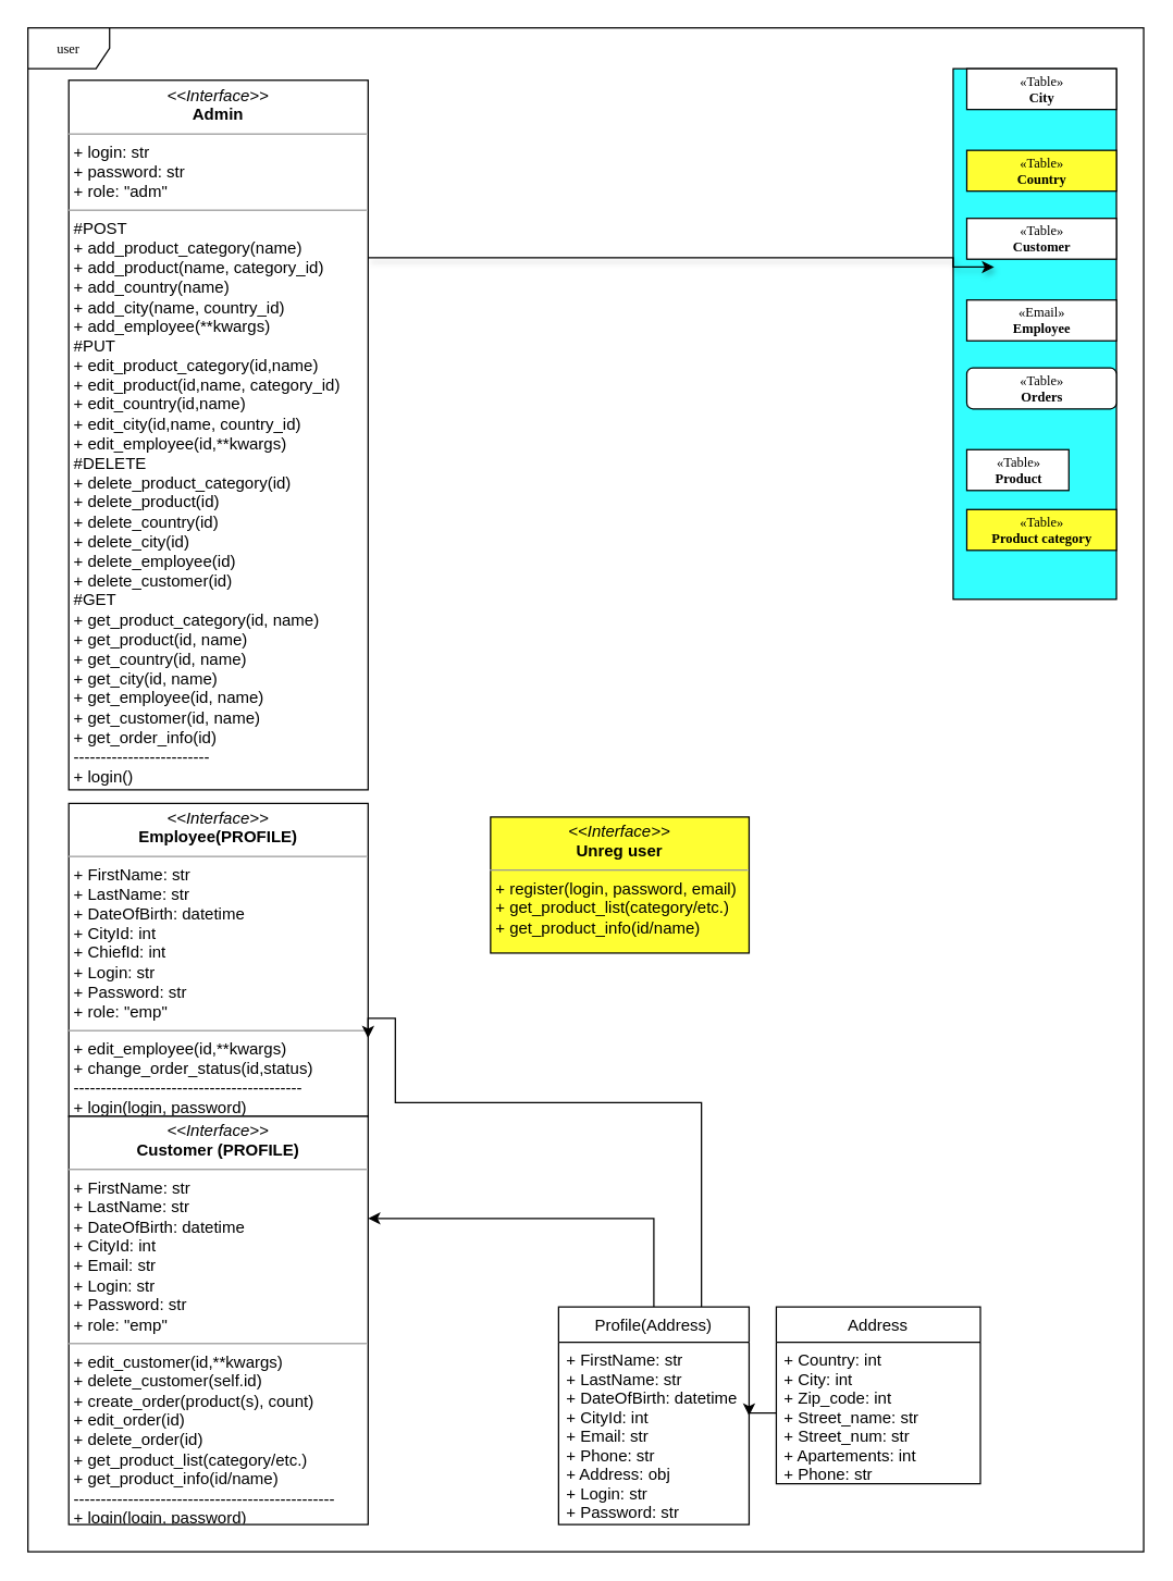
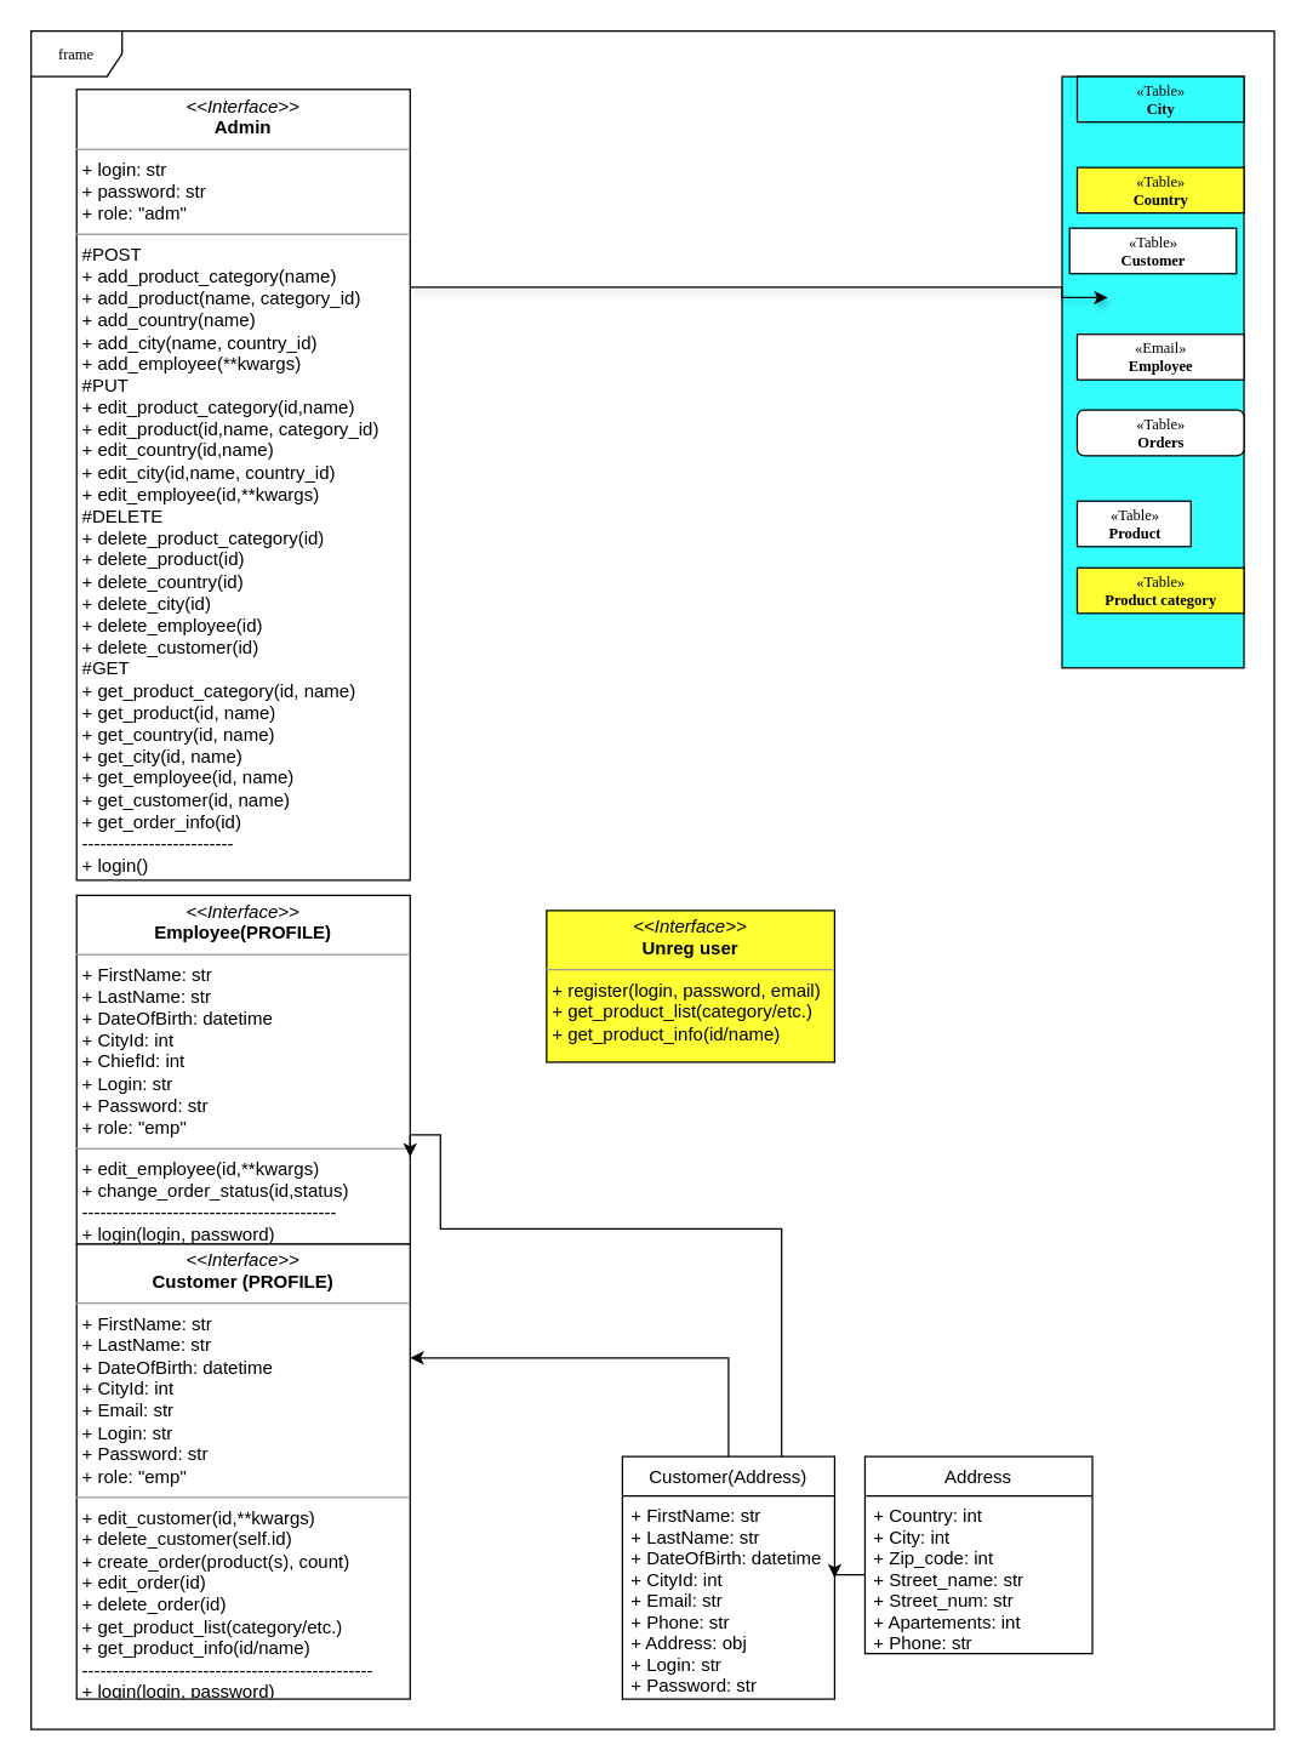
  <mxCell id="0" />
  <mxCell id="1" parent="0" />
  <mxCell id="2" value="" style="rounded=0;whiteSpace=wrap;html=1;fillColor=#33FFFF;" vertex="1" parent="1"><mxGeometry x="700" width="120" height="390" as="geometry" y="50" /></mxCell>
- <mxCell id="3" value="user" style="shape=umlFrame;whiteSpace=wrap;html=1;rounded=0;shadow=0;comic=0;labelBackgroundColor=none;strokeWidth=1;fontFamily=Verdana;fontSize=10;align=center;" parent="1" vertex="1"><mxGeometry x="20" y="20" width="820" height="1120" as="geometry" /></mxCell>
+ <mxCell id="3" value="frame" style="shape=umlFrame;whiteSpace=wrap;html=1;rounded=0;shadow=0;comic=0;labelBackgroundColor=none;strokeWidth=1;fontFamily=Verdana;fontSize=10;align=center;" parent="1" vertex="1"><mxGeometry x="20" y="20" width="820" height="1120" as="geometry" /></mxCell>
  <mxCell id="4" value="&lt;p style=&quot;margin: 0px ; margin-top: 4px ; text-align: center&quot;&gt;&lt;i&gt;&amp;lt;&amp;lt;Interface&amp;gt;&amp;gt;&lt;/i&gt;&lt;br&gt;&lt;b&gt;Unreg user&lt;/b&gt;&lt;/p&gt;&lt;hr size=&quot;1&quot;&gt;&lt;p style=&quot;margin: 0px ; margin-left: 4px&quot;&gt;+ register(login, password, email)&lt;/p&gt;&lt;p style=&quot;margin: 0px ; margin-left: 4px&quot;&gt;+ get_product_list(category/etc.)&lt;/p&gt;&lt;p style=&quot;margin: 0px ; margin-left: 4px&quot;&gt;+ get_product_info(id/name)&lt;/p&gt;" style="verticalAlign=top;align=left;overflow=fill;fontSize=12;fontFamily=Helvetica;html=1;rounded=0;shadow=0;comic=0;labelBackgroundColor=none;strokeWidth=1;fillColor=#FFFF33;" parent="1" vertex="1"><mxGeometry x="360" y="600" width="190" height="100" as="geometry" /></mxCell>
- <mxCell id="5" value="«Table»&lt;br&gt;&lt;b&gt;City&lt;/b&gt;" style="html=1;rounded=0;shadow=0;comic=0;labelBackgroundColor=none;strokeWidth=1;fontFamily=Verdana;fontSize=10;align=center;" parent="1" vertex="1"><mxGeometry x="710" width="110" height="30" as="geometry" y="50" /></mxCell>
+ <mxCell id="5" value="«Table»&lt;br&gt;&lt;b&gt;City&lt;/b&gt;" style="html=1;rounded=0;shadow=0;comic=0;labelBackgroundColor=none;strokeWidth=1;fontFamily=Verdana;fontSize=10;align=center;fillColor=#33ffff;" parent="1" vertex="1"><mxGeometry x="710" width="110" height="30" as="geometry" y="50" /></mxCell>
  <mxCell id="6" style="edgeStyle=orthogonalEdgeStyle;rounded=0;orthogonalLoop=1;jettySize=auto;html=1;exitX=1;exitY=0.25;exitDx=0;exitDy=0;entryX=0.866;entryY=0.157;entryDx=0;entryDy=0;entryPerimeter=0;shadow=1;" edge="1" parent="1" source="7" target="3"><mxGeometry relative="1" as="geometry"><Array as="points"><mxPoint x="700" y="189" /></Array></mxGeometry></mxCell>
  <mxCell id="7" value="&lt;p style=&quot;margin: 0px ; margin-top: 4px ; text-align: center&quot;&gt;&lt;i&gt;&amp;lt;&amp;lt;Interface&amp;gt;&amp;gt;&lt;/i&gt;&lt;br&gt;&lt;b&gt;Admin&lt;/b&gt;&lt;/p&gt;&lt;hr size=&quot;1&quot;&gt;&lt;p style=&quot;margin: 0px ; margin-left: 4px&quot;&gt;+ login: str&lt;br&gt;+ password: str&lt;/p&gt;&lt;p style=&quot;margin: 0px ; margin-left: 4px&quot;&gt;+ role: &quot;adm&quot;&lt;/p&gt;&lt;hr size=&quot;1&quot;&gt;&lt;p style=&quot;margin: 0px ; margin-left: 4px&quot;&gt;#POST&lt;/p&gt;&lt;p style=&quot;margin: 0px ; margin-left: 4px&quot;&gt;+ add_product_category(name)&lt;/p&gt;&lt;p style=&quot;margin: 0px ; margin-left: 4px&quot;&gt;+ add_product(name, category_id)&lt;/p&gt;&lt;p style=&quot;margin: 0px ; margin-left: 4px&quot;&gt;+ add_country(name)&lt;/p&gt;&lt;p style=&quot;margin: 0px ; margin-left: 4px&quot;&gt;+ add_city(name, country_id)&lt;/p&gt;&lt;p style=&quot;margin: 0px ; margin-left: 4px&quot;&gt;+ add_employee(**kwargs)&lt;/p&gt;&lt;p style=&quot;margin: 0px ; margin-left: 4px&quot;&gt;#PUT&lt;/p&gt;&lt;p style=&quot;margin: 0px 0px 0px 4px&quot;&gt;+ edit_product_category(id,name)&lt;/p&gt;&lt;p style=&quot;margin: 0px 0px 0px 4px&quot;&gt;+ edit_product(id,name, category_id)&lt;/p&gt;&lt;p style=&quot;margin: 0px 0px 0px 4px&quot;&gt;+ edit_country(id,name)&lt;/p&gt;&lt;p style=&quot;margin: 0px 0px 0px 4px&quot;&gt;+ edit_city(id,name, country_id)&lt;/p&gt;&lt;p style=&quot;margin: 0px 0px 0px 4px&quot;&gt;+ edit_employee(id,**kwargs)&lt;/p&gt;&lt;p style=&quot;margin: 0px ; margin-left: 4px&quot;&gt;#DELETE&lt;/p&gt;&lt;p style=&quot;margin: 0px 0px 0px 4px&quot;&gt;+ delete_product_category(id)&lt;/p&gt;&lt;p style=&quot;margin: 0px 0px 0px 4px&quot;&gt;+ delete_product(id)&lt;/p&gt;&lt;p style=&quot;margin: 0px 0px 0px 4px&quot;&gt;+ delete_country(id)&lt;/p&gt;&lt;p style=&quot;margin: 0px 0px 0px 4px&quot;&gt;+ delete_city(id)&lt;/p&gt;&lt;p style=&quot;margin: 0px 0px 0px 4px&quot;&gt;+ delete_employee(id)&lt;/p&gt;&lt;p style=&quot;margin: 0px 0px 0px 4px&quot;&gt;+ delete_customer(id)&lt;br&gt;&lt;/p&gt;&lt;p style=&quot;margin: 0px ; margin-left: 4px&quot;&gt;#GET&lt;/p&gt;&lt;p style=&quot;margin: 0px 0px 0px 4px&quot;&gt;+ get_product_category(id, name)&lt;/p&gt;&lt;p style=&quot;margin: 0px 0px 0px 4px&quot;&gt;+ get_product(id, name)&lt;/p&gt;&lt;p style=&quot;margin: 0px 0px 0px 4px&quot;&gt;+ get_country(id, name)&lt;/p&gt;&lt;p style=&quot;margin: 0px 0px 0px 4px&quot;&gt;+ get_city(id, name)&lt;/p&gt;&lt;p style=&quot;margin: 0px 0px 0px 4px&quot;&gt;+ get_employee(id, name)&lt;/p&gt;&lt;p style=&quot;margin: 0px 0px 0px 4px&quot;&gt;+ get_customer(id, name)&lt;/p&gt;&lt;p style=&quot;margin: 0px 0px 0px 4px&quot;&gt;+ get_order_info(id)&lt;/p&gt;&lt;p style=&quot;margin: 0px 0px 0px 4px&quot;&gt;-------------------------&lt;/p&gt;&lt;p style=&quot;margin: 0px 0px 0px 4px&quot;&gt;+ login()&lt;/p&gt;" style="verticalAlign=top;align=left;overflow=fill;fontSize=12;fontFamily=Helvetica;html=1;rounded=0;shadow=0;comic=0;labelBackgroundColor=none;strokeWidth=1" parent="1" vertex="1"><mxGeometry x="50" y="58.5" width="220" height="521.5" as="geometry" /></mxCell>
  <mxCell id="8" value="&lt;p style=&quot;margin: 0px ; margin-top: 4px ; text-align: center&quot;&gt;&lt;i&gt;&amp;lt;&amp;lt;Interface&amp;gt;&amp;gt;&lt;/i&gt;&lt;br&gt;&lt;b&gt;Employee(PROFILE)&lt;/b&gt;&lt;/p&gt;&lt;hr size=&quot;1&quot;&gt;&lt;p style=&quot;margin: 0px ; margin-left: 4px&quot;&gt;+ FirstName: str&lt;br&gt;+ LastName: str&lt;/p&gt;&lt;p style=&quot;margin: 0px ; margin-left: 4px&quot;&gt;+ DateOfBirth: datetime&lt;/p&gt;&lt;p style=&quot;margin: 0px ; margin-left: 4px&quot;&gt;+ CityId: int&lt;/p&gt;&lt;p style=&quot;margin: 0px ; margin-left: 4px&quot;&gt;+ ChiefId: int&lt;/p&gt;&lt;p style=&quot;margin: 0px ; margin-left: 4px&quot;&gt;+ Login: str&lt;/p&gt;&lt;p style=&quot;margin: 0px ; margin-left: 4px&quot;&gt;+ Password: str&lt;/p&gt;&lt;p style=&quot;margin: 0px ; margin-left: 4px&quot;&gt;+ role: &quot;emp&quot;&lt;/p&gt;&lt;hr size=&quot;1&quot;&gt;&lt;p style=&quot;margin: 0px 0px 0px 4px&quot;&gt;+ edit_employee(id,**kwargs)&lt;/p&gt;&lt;div&gt;&lt;p style=&quot;margin: 0px 0px 0px 4px&quot;&gt;+ change_order_status(id,status)&lt;/p&gt;&lt;p style=&quot;margin: 0px 0px 0px 4px&quot;&gt;------------------------------------------&lt;/p&gt;&lt;p style=&quot;margin: 0px 0px 0px 4px&quot;&gt;+ login(login, password)&lt;/p&gt;&lt;/div&gt;&lt;div&gt;&lt;br&gt;&lt;/div&gt;" style="verticalAlign=top;align=left;overflow=fill;fontSize=12;fontFamily=Helvetica;html=1;rounded=0;shadow=0;comic=0;labelBackgroundColor=none;strokeWidth=1" parent="1" vertex="1"><mxGeometry x="50" y="590" width="220" height="230" as="geometry" /></mxCell>
  <mxCell id="9" value="&lt;p style=&quot;margin: 0px ; margin-top: 4px ; text-align: center&quot;&gt;&lt;i&gt;&amp;lt;&amp;lt;Interface&amp;gt;&amp;gt;&lt;/i&gt;&lt;br&gt;&lt;b&gt;Customer (PROFILE)&lt;/b&gt;&lt;/p&gt;&lt;hr size=&quot;1&quot;&gt;&lt;p style=&quot;margin: 0px 0px 0px 4px&quot;&gt;+ FirstName: str&lt;br&gt;+ LastName: str&lt;/p&gt;&lt;p style=&quot;margin: 0px 0px 0px 4px&quot;&gt;+ DateOfBirth: datetime&lt;/p&gt;&lt;p style=&quot;margin: 0px 0px 0px 4px&quot;&gt;+ CityId: int&lt;/p&gt;&lt;p style=&quot;margin: 0px 0px 0px 4px&quot;&gt;+ Email: str&lt;/p&gt;&lt;p style=&quot;margin: 0px 0px 0px 4px&quot;&gt;+ Login: str&lt;/p&gt;&lt;p style=&quot;margin: 0px 0px 0px 4px&quot;&gt;+ Password: str&lt;/p&gt;&lt;p style=&quot;margin: 0px 0px 0px 4px&quot;&gt;+ role: &quot;emp&quot;&lt;/p&gt;&lt;hr size=&quot;1&quot;&gt;&lt;p style=&quot;margin: 0px ; margin-left: 4px&quot;&gt;+ edit_customer(id,**kwargs)&lt;/p&gt;&lt;p style=&quot;margin: 0px ; margin-left: 4px&quot;&gt;+ delete_customer(self.id)&lt;br&gt;+ create_order(product(s), count)&lt;/p&gt;&lt;p style=&quot;margin: 0px ; margin-left: 4px&quot;&gt;+ edit_order(id)&lt;/p&gt;&lt;p style=&quot;margin: 0px ; margin-left: 4px&quot;&gt;+ delete_order(id)&lt;/p&gt;&lt;p style=&quot;margin: 0px ; margin-left: 4px&quot;&gt;+ get_product_list(category/etc.)&lt;/p&gt;&lt;p style=&quot;margin: 0px ; margin-left: 4px&quot;&gt;+ get_product_info(id/name)&lt;/p&gt;&lt;p style=&quot;margin: 0px ; margin-left: 4px&quot;&gt;------------------------------------------------&lt;/p&gt;&lt;p style=&quot;margin: 0px ; margin-left: 4px&quot;&gt;+ login(login, password)&lt;/p&gt;" style="verticalAlign=top;align=left;overflow=fill;fontSize=12;fontFamily=Helvetica;html=1;rounded=0;shadow=0;comic=0;labelBackgroundColor=none;strokeWidth=1" parent="1" vertex="1"><mxGeometry x="50" y="820" width="220" height="300" as="geometry" /></mxCell>
  <mxCell id="10" value="«Table»&lt;br&gt;&lt;b&gt;Country&lt;/b&gt;" style="html=1;rounded=0;shadow=0;comic=0;labelBackgroundColor=none;strokeWidth=1;fontFamily=Verdana;fontSize=10;align=center;fillColor=#ffff33;" vertex="1" parent="1"><mxGeometry x="710" y="110" width="110" height="30" as="geometry" /></mxCell>
- <mxCell id="11" value="«Table»&lt;br&gt;&lt;b&gt;Customer&lt;/b&gt;" style="html=1;rounded=0;shadow=0;comic=0;labelBackgroundColor=none;strokeWidth=1;fontFamily=Verdana;fontSize=10;align=center;" vertex="1" parent="1"><mxGeometry x="710" y="160" width="110" height="30" as="geometry" /></mxCell>
+ <mxCell id="11" value="«Table»&lt;br&gt;&lt;b&gt;Customer&lt;/b&gt;" style="html=1;rounded=0;shadow=0;comic=0;labelBackgroundColor=none;strokeWidth=1;fontFamily=Verdana;fontSize=10;align=center;" vertex="1" parent="1"><mxGeometry x="705" y="150" width="110" height="30" as="geometry" /></mxCell>
  <mxCell id="12" value="«Email»&lt;br&gt;&lt;b&gt;Employee&lt;/b&gt;" style="html=1;rounded=0;shadow=0;comic=0;labelBackgroundColor=none;strokeWidth=1;fontFamily=Verdana;fontSize=10;align=center;" vertex="1" parent="1"><mxGeometry x="710" y="220" width="110" height="30" as="geometry" /></mxCell>
  <mxCell id="13" value="«Table»&lt;br&gt;&lt;b&gt;Orders&lt;/b&gt;" style="html=1;shadow=0;comic=0;labelBackgroundColor=none;strokeWidth=1;fontFamily=Verdana;fontSize=10;align=center;rounded=1;" vertex="1" parent="1"><mxGeometry x="710" y="270" width="110" height="30" as="geometry" /></mxCell>
  <mxCell id="14" value="«Table»&lt;br&gt;&lt;b&gt;Product&lt;/b&gt;" style="html=1;rounded=0;shadow=0;comic=0;labelBackgroundColor=none;strokeWidth=1;fontFamily=Verdana;fontSize=10;align=center;" vertex="1" parent="1"><mxGeometry x="710" y="330" width="75" height="30" as="geometry" /></mxCell>
  <mxCell id="15" value="«Table»&lt;br&gt;&lt;b&gt;Product category&lt;/b&gt;" style="html=1;rounded=0;shadow=0;comic=0;labelBackgroundColor=none;strokeWidth=1;fontFamily=Verdana;fontSize=10;align=center;fillColor=#ffff33;" vertex="1" parent="1"><mxGeometry x="710" y="374" width="110" height="30" as="geometry" /></mxCell>
  <mxCell id="16" style="edgeStyle=orthogonalEdgeStyle;rounded=0;orthogonalLoop=1;jettySize=auto;html=1;exitX=0.75;exitY=0;exitDx=0;exitDy=0;entryX=1;entryY=0.75;entryDx=0;entryDy=0;" edge="1" parent="1" source="18" target="8"><mxGeometry relative="1" as="geometry"><Array as="points"><mxPoint x="515" y="810" /><mxPoint x="290" y="810" /><mxPoint x="290" y="748" /></Array></mxGeometry></mxCell>
  <mxCell id="17" style="edgeStyle=orthogonalEdgeStyle;rounded=0;orthogonalLoop=1;jettySize=auto;html=1;exitX=0.5;exitY=0;exitDx=0;exitDy=0;entryX=1;entryY=0.25;entryDx=0;entryDy=0;" edge="1" parent="1" source="18" target="9"><mxGeometry relative="1" as="geometry" /></mxCell>
- <mxCell id="18" value="Profile(Address)" style="swimlane;fontStyle=0;childLayout=stackLayout;horizontal=1;startSize=26;fillColor=none;horizontalStack=0;resizeParent=1;resizeParentMax=0;resizeLast=0;collapsible=1;marginBottom=0;" vertex="1" parent="1"><mxGeometry x="410" y="960" width="140" height="160" as="geometry" /></mxCell>
+ <mxCell id="18" value="Customer(Address)" style="swimlane;fontStyle=0;childLayout=stackLayout;horizontal=1;startSize=26;fillColor=none;horizontalStack=0;resizeParent=1;resizeParentMax=0;resizeLast=0;collapsible=1;marginBottom=0;" vertex="1" parent="1"><mxGeometry x="410" y="960" width="140" height="160" as="geometry" /></mxCell>
  <mxCell id="19" value="+ FirstName: str&#10;+ LastName: str&#10;+ DateOfBirth: datetime&#10;+ CityId: int&#10;+ Email: str&#10;+ Phone: str&#10;+ Address: obj&#10;+ Login: str&#10;+ Password: str" style="text;strokeColor=none;fillColor=none;align=left;verticalAlign=top;spacingLeft=4;spacingRight=4;overflow=hidden;rotatable=0;points=[[0,0.5],[1,0.5]];portConstraint=eastwest;" vertex="1" parent="18"><mxGeometry y="26" width="140" height="134" as="geometry" /></mxCell>
  <mxCell id="20" value="Address" style="swimlane;fontStyle=0;childLayout=stackLayout;horizontal=1;startSize=26;fillColor=none;horizontalStack=0;resizeParent=1;resizeParentMax=0;resizeLast=0;collapsible=1;marginBottom=0;" vertex="1" parent="1"><mxGeometry x="570" y="960" width="150" height="130" as="geometry" /></mxCell>
  <mxCell id="21" value="+ Country: int&#10;+ City: int&#10;+ Zip_code: int&#10;+ Street_name: str&#10;+ Street_num: str&#10;+ Apartements: int&#10;+ Phone: str" style="text;strokeColor=none;fillColor=none;align=left;verticalAlign=top;spacingLeft=4;spacingRight=4;overflow=hidden;rotatable=0;points=[[0,0.5],[1,0.5]];portConstraint=eastwest;" vertex="1" parent="20"><mxGeometry y="26" width="150" height="104" as="geometry" /></mxCell>
  <mxCell id="22" style="edgeStyle=orthogonalEdgeStyle;rounded=0;orthogonalLoop=1;jettySize=auto;html=1;exitX=0;exitY=0.5;exitDx=0;exitDy=0;entryX=1;entryY=0.5;entryDx=0;entryDy=0;" edge="1" parent="1" source="21" target="18"><mxGeometry relative="1" as="geometry" /></mxCell>
